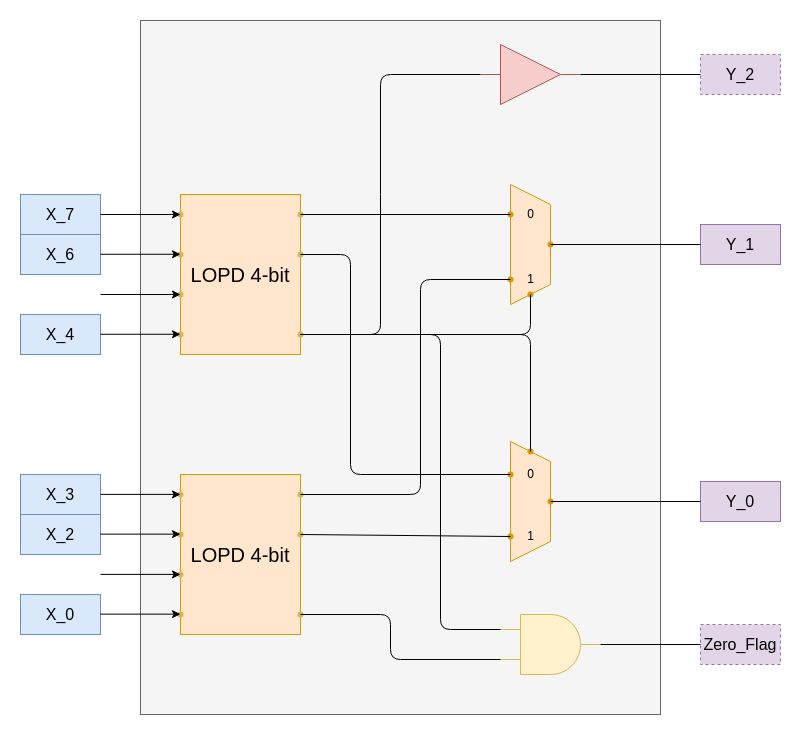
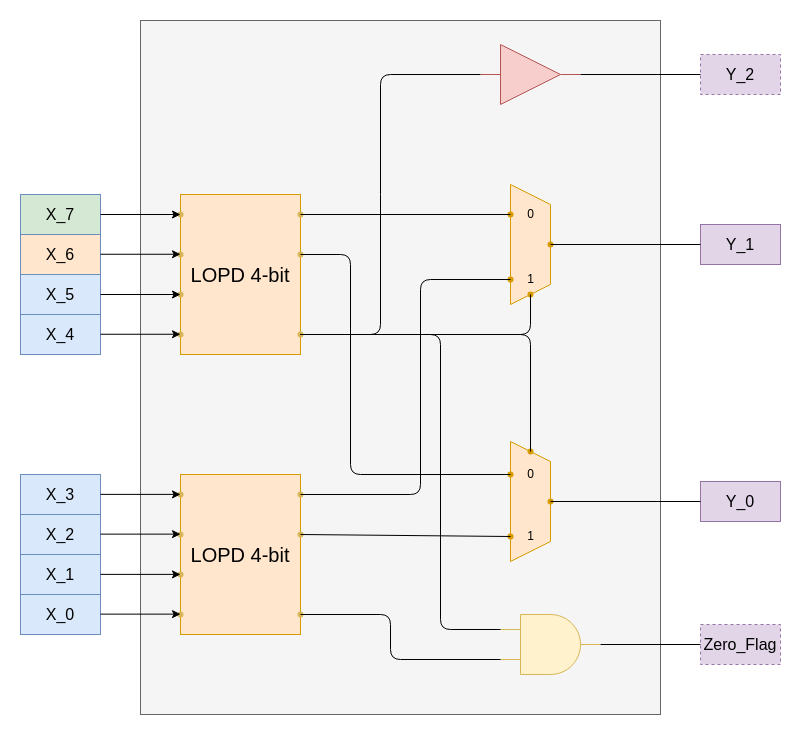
  <mxCell id="0" />
  <mxCell id="1" parent="0" />
  <mxCell id="2" value="" style="rounded=0;whiteSpace=wrap;html=1;fillColor=#f5f5f5;fontColor=#333333;strokeColor=#666666;" vertex="1" parent="1"><mxGeometry x="140" y="20" width="520" height="694" as="geometry" /></mxCell>
  <mxCell id="3" value="" style="group" vertex="1" connectable="0" parent="1"><mxGeometry y="194" width="290" height="160" as="geometry" x="20" /></mxCell>
  <mxCell id="4" value="" style="group" vertex="1" connectable="0" parent="3"><mxGeometry x="150" width="140" height="160" as="geometry" /></mxCell>
  <mxCell id="5" value="&lt;font style=&quot;font-size: 20px;&quot;&gt;LOPD 4-bit&lt;/font&gt;" style="whiteSpace=wrap;html=1;fillColor=#ffe6cc;strokeColor=#d79b00;" vertex="1" parent="4"><mxGeometry x="10" width="120" height="160" as="geometry" /></mxCell>
  <mxCell id="6" value="" style="shape=waypoint;sketch=0;size=6;pointerEvents=1;points=[];fillColor=#fff2cc;resizable=0;rotatable=0;perimeter=centerPerimeter;snapToPoint=1;strokeColor=#d6b656;" vertex="1" parent="4"><mxGeometry y="10" width="20" height="20" as="geometry" /></mxCell>
  <mxCell id="7" value="" style="shape=waypoint;sketch=0;size=6;pointerEvents=1;points=[];fillColor=#fff2cc;resizable=0;rotatable=0;perimeter=centerPerimeter;snapToPoint=1;strokeColor=#d6b656;" vertex="1" parent="4"><mxGeometry y="50" width="20" height="20" as="geometry" /></mxCell>
  <mxCell id="8" value="" style="shape=waypoint;sketch=0;size=6;pointerEvents=1;points=[];fillColor=#fff2cc;resizable=0;rotatable=0;perimeter=centerPerimeter;snapToPoint=1;strokeColor=#d6b656;" vertex="1" parent="4"><mxGeometry y="90" width="20" height="20" as="geometry" /></mxCell>
  <mxCell id="9" value="" style="shape=waypoint;sketch=0;size=6;pointerEvents=1;points=[];fillColor=#fff2cc;resizable=0;rotatable=0;perimeter=centerPerimeter;snapToPoint=1;strokeColor=#d6b656;" vertex="1" parent="4"><mxGeometry y="130" width="20" height="20" as="geometry" /></mxCell>
  <mxCell id="10" value="" style="shape=waypoint;sketch=0;size=6;pointerEvents=1;points=[];fillColor=#fff2cc;resizable=0;rotatable=0;perimeter=centerPerimeter;snapToPoint=1;strokeColor=#d6b656;" vertex="1" parent="4"><mxGeometry x="120" y="10" width="20" height="20" as="geometry" /></mxCell>
  <mxCell id="11" value="" style="shape=waypoint;sketch=0;size=6;pointerEvents=1;points=[];fillColor=#fff2cc;resizable=0;rotatable=0;perimeter=centerPerimeter;snapToPoint=1;strokeColor=#d6b656;" vertex="1" parent="4"><mxGeometry x="120" y="50" width="20" height="20" as="geometry" /></mxCell>
  <mxCell id="12" value="" style="shape=waypoint;sketch=0;size=6;pointerEvents=1;points=[];fillColor=#fff2cc;resizable=0;rotatable=0;perimeter=centerPerimeter;snapToPoint=1;strokeColor=#d6b656;" vertex="1" parent="4"><mxGeometry x="120" y="130" width="20" height="20" as="geometry" /></mxCell>
- <mxCell id="13" value="&lt;font style=&quot;font-size: 16px;&quot;&gt;X_7&lt;/font&gt;" style="whiteSpace=wrap;html=1;fillColor=#dae8fc;strokeColor=#6c8ebf;" vertex="1" parent="3"><mxGeometry width="80" height="40" as="geometry" /></mxCell>
- <mxCell id="14" value="&lt;font style=&quot;font-size: 16px;&quot;&gt;X_6&lt;/font&gt;" style="whiteSpace=wrap;html=1;fillColor=#dae8fc;strokeColor=#6c8ebf;" vertex="1" parent="3"><mxGeometry y="40" width="80" height="40" as="geometry" /></mxCell>
+ <mxCell id="13" value="&lt;font style=&quot;font-size: 16px;&quot;&gt;X_7&lt;/font&gt;" style="whiteSpace=wrap;html=1;fillColor=#d5e8d4;strokeColor=#6c8ebf;" vertex="1" parent="3"><mxGeometry width="80" height="40" as="geometry" /></mxCell>
+ <mxCell id="14" value="&lt;font style=&quot;font-size: 16px;&quot;&gt;X_6&lt;/font&gt;" style="whiteSpace=wrap;html=1;fillColor=#ffe6cc;strokeColor=#6c8ebf;" vertex="1" parent="3"><mxGeometry y="40" width="80" height="40" as="geometry" /></mxCell>
+ <mxCell id="15" value="&lt;font style=&quot;font-size: 16px;&quot;&gt;X_5&lt;/font&gt;" style="whiteSpace=wrap;html=1;fillColor=#dae8fc;strokeColor=#6c8ebf;" vertex="1" parent="3"><mxGeometry y="80" width="80" height="40" as="geometry" /></mxCell>
  <mxCell id="16" value="&lt;font style=&quot;font-size: 16px;&quot;&gt;X_4&lt;/font&gt;" style="whiteSpace=wrap;html=1;fillColor=#dae8fc;strokeColor=#6c8ebf;" vertex="1" parent="3"><mxGeometry y="120" width="80" height="40" as="geometry" /></mxCell>
  <mxCell id="17" value="" style="edgeStyle=none;orthogonalLoop=1;jettySize=auto;html=1;exitX=1;exitY=0.5;exitDx=0;exitDy=0;entryX=0.15;entryY=0.64;entryDx=0;entryDy=0;entryPerimeter=0;" edge="1" parent="3" source="13" target="6"><mxGeometry width="100" relative="1" as="geometry"><mxPoint x="70" y="-10" as="sourcePoint" /><mxPoint x="170" y="-10" as="targetPoint" /><Array as="points" /></mxGeometry></mxCell>
  <mxCell id="18" value="" style="edgeStyle=none;orthogonalLoop=1;jettySize=auto;html=1;exitX=1;exitY=0.5;exitDx=0;exitDy=0;entryX=0.15;entryY=0.64;entryDx=0;entryDy=0;entryPerimeter=0;" edge="1" parent="3"><mxGeometry width="100" relative="1" as="geometry"><mxPoint x="80" y="59.76" as="sourcePoint" /><mxPoint x="160" y="59.76" as="targetPoint" /><Array as="points" /></mxGeometry></mxCell>
  <mxCell id="19" value="" style="edgeStyle=none;orthogonalLoop=1;jettySize=auto;html=1;exitX=1;exitY=0.5;exitDx=0;exitDy=0;entryX=0.15;entryY=0.64;entryDx=0;entryDy=0;entryPerimeter=0;" edge="1" parent="3"><mxGeometry width="100" relative="1" as="geometry"><mxPoint x="80" y="100" as="sourcePoint" /><mxPoint x="160" y="100" as="targetPoint" /><Array as="points" /></mxGeometry></mxCell>
  <mxCell id="20" value="" style="edgeStyle=none;orthogonalLoop=1;jettySize=auto;html=1;exitX=1;exitY=0.5;exitDx=0;exitDy=0;entryX=0.15;entryY=0.64;entryDx=0;entryDy=0;entryPerimeter=0;" edge="1" parent="3"><mxGeometry width="100" relative="1" as="geometry"><mxPoint x="80" y="139.76" as="sourcePoint" /><mxPoint x="160" y="139.76" as="targetPoint" /><Array as="points" /></mxGeometry></mxCell>
  <mxCell id="21" value="" style="group" vertex="1" connectable="0" parent="1"><mxGeometry y="474" width="290" height="160" as="geometry" x="20" /></mxCell>
  <mxCell id="22" value="" style="group" vertex="1" connectable="0" parent="21"><mxGeometry x="150" width="140" height="160" as="geometry" /></mxCell>
  <mxCell id="23" value="&lt;font style=&quot;font-size: 20px;&quot;&gt;LOPD 4-bit&lt;/font&gt;" style="whiteSpace=wrap;html=1;fillColor=#ffe6cc;strokeColor=#d79b00;" vertex="1" parent="22"><mxGeometry x="10" width="120" height="160" as="geometry" /></mxCell>
  <mxCell id="24" value="" style="shape=waypoint;sketch=0;size=6;pointerEvents=1;points=[];fillColor=#fff2cc;resizable=0;rotatable=0;perimeter=centerPerimeter;snapToPoint=1;strokeColor=#d6b656;" vertex="1" parent="22"><mxGeometry y="10" width="20" height="20" as="geometry" /></mxCell>
  <mxCell id="25" value="" style="shape=waypoint;sketch=0;size=6;pointerEvents=1;points=[];fillColor=#fff2cc;resizable=0;rotatable=0;perimeter=centerPerimeter;snapToPoint=1;strokeColor=#d6b656;" vertex="1" parent="22"><mxGeometry y="50" width="20" height="20" as="geometry" /></mxCell>
  <mxCell id="26" value="" style="shape=waypoint;sketch=0;size=6;pointerEvents=1;points=[];fillColor=#fff2cc;resizable=0;rotatable=0;perimeter=centerPerimeter;snapToPoint=1;strokeColor=#d6b656;" vertex="1" parent="22"><mxGeometry y="90" width="20" height="20" as="geometry" /></mxCell>
  <mxCell id="27" value="" style="shape=waypoint;sketch=0;size=6;pointerEvents=1;points=[];fillColor=#fff2cc;resizable=0;rotatable=0;perimeter=centerPerimeter;snapToPoint=1;strokeColor=#d6b656;" vertex="1" parent="22"><mxGeometry y="130" width="20" height="20" as="geometry" /></mxCell>
  <mxCell id="28" value="" style="shape=waypoint;sketch=0;size=6;pointerEvents=1;points=[];fillColor=#fff2cc;resizable=0;rotatable=0;perimeter=centerPerimeter;snapToPoint=1;strokeColor=#d6b656;" vertex="1" parent="22"><mxGeometry x="120" y="10" width="20" height="20" as="geometry" /></mxCell>
  <mxCell id="29" value="" style="shape=waypoint;sketch=0;size=6;pointerEvents=1;points=[];fillColor=#fff2cc;resizable=0;rotatable=0;perimeter=centerPerimeter;snapToPoint=1;strokeColor=#d6b656;" vertex="1" parent="22"><mxGeometry x="120" y="50" width="20" height="20" as="geometry" /></mxCell>
  <mxCell id="30" value="" style="shape=waypoint;sketch=0;size=6;pointerEvents=1;points=[];fillColor=#fff2cc;resizable=0;rotatable=0;perimeter=centerPerimeter;snapToPoint=1;strokeColor=#d6b656;" vertex="1" parent="22"><mxGeometry x="120" y="130" width="20" height="20" as="geometry" /></mxCell>
  <mxCell id="31" value="&lt;font style=&quot;font-size: 16px;&quot;&gt;X_3&lt;/font&gt;" style="whiteSpace=wrap;html=1;fillColor=#dae8fc;strokeColor=#6c8ebf;" vertex="1" parent="21"><mxGeometry width="80" height="40" as="geometry" /></mxCell>
  <mxCell id="32" value="&lt;font style=&quot;font-size: 16px;&quot;&gt;X_2&lt;/font&gt;" style="whiteSpace=wrap;html=1;fillColor=#dae8fc;strokeColor=#6c8ebf;" vertex="1" parent="21"><mxGeometry y="40" width="80" height="40" as="geometry" /></mxCell>
+ <mxCell id="33" value="&lt;font style=&quot;font-size: 16px;&quot;&gt;X_1&lt;/font&gt;" style="whiteSpace=wrap;html=1;fillColor=#dae8fc;strokeColor=#6c8ebf;" vertex="1" parent="21"><mxGeometry y="80" width="80" height="40" as="geometry" /></mxCell>
  <mxCell id="34" value="&lt;font style=&quot;font-size: 16px;&quot;&gt;X_0&lt;/font&gt;" style="whiteSpace=wrap;html=1;fillColor=#dae8fc;strokeColor=#6c8ebf;" vertex="1" parent="21"><mxGeometry y="120" width="80" height="40" as="geometry" /></mxCell>
  <mxCell id="35" value="" style="edgeStyle=none;orthogonalLoop=1;jettySize=auto;html=1;exitX=1;exitY=0.5;exitDx=0;exitDy=0;entryX=0.15;entryY=0.64;entryDx=0;entryDy=0;entryPerimeter=0;" edge="1" parent="21"><mxGeometry width="100" relative="1" as="geometry"><mxPoint x="80" y="139.64" as="sourcePoint" /><mxPoint x="160" y="139.64" as="targetPoint" /><Array as="points" /></mxGeometry></mxCell>
  <mxCell id="36" value="" style="edgeStyle=none;orthogonalLoop=1;jettySize=auto;html=1;exitX=1;exitY=0.5;exitDx=0;exitDy=0;entryX=0.15;entryY=0.64;entryDx=0;entryDy=0;entryPerimeter=0;" edge="1" parent="21"><mxGeometry width="100" relative="1" as="geometry"><mxPoint x="80" y="99.88" as="sourcePoint" /><mxPoint x="160" y="99.88" as="targetPoint" /><Array as="points" /></mxGeometry></mxCell>
  <mxCell id="37" value="" style="edgeStyle=none;orthogonalLoop=1;jettySize=auto;html=1;exitX=1;exitY=0.5;exitDx=0;exitDy=0;entryX=0.15;entryY=0.64;entryDx=0;entryDy=0;entryPerimeter=0;" edge="1" parent="21"><mxGeometry width="100" relative="1" as="geometry"><mxPoint x="80" y="59.64" as="sourcePoint" /><mxPoint x="160" y="59.64" as="targetPoint" /><Array as="points" /></mxGeometry></mxCell>
  <mxCell id="38" value="" style="edgeStyle=none;orthogonalLoop=1;jettySize=auto;html=1;exitX=1;exitY=0.5;exitDx=0;exitDy=0;entryX=0.15;entryY=0.64;entryDx=0;entryDy=0;entryPerimeter=0;" edge="1" parent="21"><mxGeometry width="100" relative="1" as="geometry"><mxPoint x="80" y="19.88" as="sourcePoint" /><mxPoint x="160" y="19.88" as="targetPoint" /><Array as="points" /></mxGeometry></mxCell>
  <mxCell id="39" value="" style="verticalLabelPosition=bottom;shadow=0;dashed=0;align=center;html=1;verticalAlign=top;shape=mxgraph.electrical.logic_gates.logic_gate;operation=and;fillColor=#fff2cc;strokeColor=#d6b656;" vertex="1" parent="1"><mxGeometry x="500" y="614" width="100" height="60" as="geometry" /></mxCell>
  <mxCell id="40" value="" style="group" vertex="1" connectable="0" parent="1"><mxGeometry x="500" y="184" width="60" height="120" as="geometry" /></mxCell>
  <mxCell id="41" value="" style="shape=trapezoid;perimeter=trapezoidPerimeter;whiteSpace=wrap;html=1;fixedSize=1;rotation=90;fillColor=#ffe6cc;strokeColor=#d79b00;" vertex="1" parent="40"><mxGeometry x="-30" y="40" width="120" height="40" as="geometry" /></mxCell>
  <mxCell id="42" value="" style="shape=waypoint;sketch=0;size=6;pointerEvents=1;points=[];fillColor=#ffe6cc;resizable=0;rotatable=0;perimeter=centerPerimeter;snapToPoint=1;strokeColor=#d79b00;" vertex="1" parent="40"><mxGeometry y="20" width="20" height="20" as="geometry" /></mxCell>
  <mxCell id="43" value="0" style="text;html=1;align=center;verticalAlign=middle;resizable=0;points=[];autosize=1;strokeColor=none;fillColor=none;" vertex="1" parent="40"><mxGeometry x="15" y="15" width="30" height="30" as="geometry" /></mxCell>
  <mxCell id="44" value="1" style="text;html=1;align=center;verticalAlign=middle;resizable=0;points=[];autosize=1;strokeColor=none;fillColor=none;" vertex="1" parent="40"><mxGeometry x="15" y="80" width="30" height="30" as="geometry" /></mxCell>
  <mxCell id="45" value="" style="shape=waypoint;sketch=0;size=6;pointerEvents=1;points=[];fillColor=#ffe6cc;resizable=0;rotatable=0;perimeter=centerPerimeter;snapToPoint=1;strokeColor=#d79b00;" vertex="1" parent="40"><mxGeometry y="85" width="20" height="20" as="geometry" /></mxCell>
  <mxCell id="46" value="" style="shape=waypoint;sketch=0;size=6;pointerEvents=1;points=[];fillColor=#ffe6cc;resizable=0;rotatable=0;perimeter=centerPerimeter;snapToPoint=1;strokeColor=#d79b00;" vertex="1" parent="40"><mxGeometry x="40" y="50" width="20" height="20" as="geometry" /></mxCell>
  <mxCell id="47" value="" style="shape=waypoint;sketch=0;size=6;pointerEvents=1;points=[];fillColor=#ffe6cc;resizable=0;rotatable=0;perimeter=centerPerimeter;snapToPoint=1;strokeColor=#d79b00;" vertex="1" parent="40"><mxGeometry x="20" y="100" width="20" height="20" as="geometry" /></mxCell>
  <mxCell id="48" value="" style="group" vertex="1" connectable="0" parent="1"><mxGeometry x="500" y="441" width="60" height="120" as="geometry" /></mxCell>
  <mxCell id="49" value="" style="shape=trapezoid;perimeter=trapezoidPerimeter;whiteSpace=wrap;html=1;fixedSize=1;rotation=90;fillColor=#ffe6cc;strokeColor=#d79b00;" vertex="1" parent="48"><mxGeometry x="-30" y="40" width="120" height="40" as="geometry" /></mxCell>
  <mxCell id="50" value="" style="shape=waypoint;sketch=0;size=6;pointerEvents=1;points=[];fillColor=#ffe6cc;resizable=0;rotatable=0;perimeter=centerPerimeter;snapToPoint=1;strokeColor=#d79b00;" vertex="1" parent="48"><mxGeometry y="23" width="20" height="20" as="geometry" /></mxCell>
  <mxCell id="51" value="0" style="text;html=1;align=center;verticalAlign=middle;resizable=0;points=[];autosize=1;strokeColor=none;fillColor=none;" vertex="1" parent="48"><mxGeometry x="15" y="18" width="30" height="30" as="geometry" /></mxCell>
  <mxCell id="52" value="1" style="text;html=1;align=center;verticalAlign=middle;resizable=0;points=[];autosize=1;strokeColor=none;fillColor=none;" vertex="1" parent="48"><mxGeometry x="15" y="80" width="30" height="30" as="geometry" /></mxCell>
  <mxCell id="53" value="" style="shape=waypoint;sketch=0;size=6;pointerEvents=1;points=[];fillColor=#ffe6cc;resizable=0;rotatable=0;perimeter=centerPerimeter;snapToPoint=1;strokeColor=#d79b00;" vertex="1" parent="48"><mxGeometry y="85" width="20" height="20" as="geometry" /></mxCell>
  <mxCell id="54" value="" style="shape=waypoint;sketch=0;size=6;pointerEvents=1;points=[];fillColor=#ffe6cc;resizable=0;rotatable=0;perimeter=centerPerimeter;snapToPoint=1;strokeColor=#d79b00;" vertex="1" parent="48"><mxGeometry x="40" y="50" width="20" height="20" as="geometry" /></mxCell>
  <mxCell id="55" value="" style="shape=waypoint;sketch=0;size=6;pointerEvents=1;points=[];fillColor=#ffe6cc;resizable=0;rotatable=0;perimeter=centerPerimeter;snapToPoint=1;strokeColor=#d79b00;" vertex="1" parent="48"><mxGeometry x="20" width="20" height="20" as="geometry" /></mxCell>
  <mxCell id="56" value="" style="verticalLabelPosition=bottom;shadow=0;dashed=0;align=center;html=1;verticalAlign=top;shape=mxgraph.electrical.logic_gates.buffer2;fillColor=#f8cecc;strokeColor=#b85450;" vertex="1" parent="1"><mxGeometry x="480" y="44" width="100" height="60" as="geometry" /></mxCell>
  <mxCell id="57" value="" style="endArrow=none;html=1;exitX=0.667;exitY=0.792;exitDx=0;exitDy=0;exitPerimeter=0;entryX=0;entryY=0.5;entryDx=0;entryDy=0;" edge="1" parent="1" source="12" target="56"><mxGeometry width="50" height="50" relative="1" as="geometry"><mxPoint x="560" y="474" as="sourcePoint" /><mxPoint x="610" y="424" as="targetPoint" /><Array as="points"><mxPoint x="380" y="334" /><mxPoint x="380" y="204" /><mxPoint x="380" y="74" /></Array></mxGeometry></mxCell>
  <mxCell id="58" value="" style="endArrow=none;html=1;exitX=0.542;exitY=0.917;exitDx=0;exitDy=0;exitPerimeter=0;entryX=0.333;entryY=0.75;entryDx=0;entryDy=0;entryPerimeter=0;" edge="1" parent="1" source="10" target="42"><mxGeometry width="50" height="50" relative="1" as="geometry"><mxPoint x="500" y="334" as="sourcePoint" /><mxPoint x="550" y="284" as="targetPoint" /></mxGeometry></mxCell>
  <mxCell id="59" value="" style="endArrow=none;html=1;entryX=0.458;entryY=0.792;entryDx=0;entryDy=0;entryPerimeter=0;" edge="1" parent="1" source="12" target="47"><mxGeometry width="50" height="50" relative="1" as="geometry"><mxPoint x="310" y="224" as="sourcePoint" /><mxPoint x="520" y="224" as="targetPoint" /><Array as="points"><mxPoint x="530" y="334" /></Array></mxGeometry></mxCell>
  <mxCell id="60" value="" style="endArrow=none;html=1;exitX=1;exitY=0.75;exitDx=0;exitDy=0;exitPerimeter=0;entryX=0.25;entryY=0.75;entryDx=0;entryDy=0;entryPerimeter=0;" edge="1" parent="1" source="28" target="45"><mxGeometry width="50" height="50" relative="1" as="geometry"><mxPoint x="290" y="374" as="sourcePoint" /><mxPoint x="500" y="374" as="targetPoint" /><Array as="points"><mxPoint x="420" y="494" /><mxPoint x="420" y="279" /></Array></mxGeometry></mxCell>
  <mxCell id="61" value="" style="endArrow=none;html=1;entryX=0.507;entryY=0.236;entryDx=0;entryDy=0;entryPerimeter=0;exitX=0.888;exitY=0.712;exitDx=0;exitDy=0;exitPerimeter=0;" edge="1" parent="1" source="12" target="55"><mxGeometry width="50" height="50" relative="1" as="geometry"><mxPoint x="310" y="344" as="sourcePoint" /><mxPoint x="540" y="304" as="targetPoint" /><Array as="points"><mxPoint x="530" y="334" /></Array></mxGeometry></mxCell>
  <mxCell id="62" value="" style="endArrow=none;html=1;exitX=0.864;exitY=0.379;exitDx=0;exitDy=0;exitPerimeter=0;entryX=0.174;entryY=0.462;entryDx=0;entryDy=0;entryPerimeter=0;" edge="1" parent="1" source="29" target="53"><mxGeometry width="50" height="50" relative="1" as="geometry"><mxPoint x="460" y="494" as="sourcePoint" /><mxPoint x="510" y="444" as="targetPoint" /></mxGeometry></mxCell>
  <mxCell id="63" value="" style="endArrow=none;html=1;exitX=0.912;exitY=0.569;exitDx=0;exitDy=0;exitPerimeter=0;entryX=0.102;entryY=0.338;entryDx=0;entryDy=0;entryPerimeter=0;" edge="1" parent="1" source="11" target="50"><mxGeometry width="50" height="50" relative="1" as="geometry"><mxPoint x="390" y="404" as="sourcePoint" /><mxPoint x="440" y="354" as="targetPoint" /><Array as="points"><mxPoint x="350" y="254" /><mxPoint x="350" y="474" /></Array></mxGeometry></mxCell>
  <mxCell id="64" value="" style="endArrow=none;html=1;exitX=0.364;exitY=0.664;exitDx=0;exitDy=0;exitPerimeter=0;entryX=0;entryY=0.25;entryDx=0;entryDy=0;entryPerimeter=0;" edge="1" parent="1" source="12" target="39"><mxGeometry width="50" height="50" relative="1" as="geometry"><mxPoint x="310" y="344" as="sourcePoint" /><mxPoint x="440" y="604" as="targetPoint" /><Array as="points"><mxPoint x="440" y="334" /><mxPoint x="440" y="629" /></Array></mxGeometry></mxCell>
  <mxCell id="65" value="" style="endArrow=none;html=1;exitX=1.174;exitY=0.45;exitDx=0;exitDy=0;exitPerimeter=0;entryX=0;entryY=0.75;entryDx=0;entryDy=0;entryPerimeter=0;" edge="1" parent="1" source="30" target="39"><mxGeometry width="50" height="50" relative="1" as="geometry"><mxPoint x="390" y="574" as="sourcePoint" /><mxPoint x="440" y="524" as="targetPoint" /><Array as="points"><mxPoint x="390" y="614" /><mxPoint x="390" y="659" /></Array></mxGeometry></mxCell>
  <mxCell id="66" value="&lt;font style=&quot;font-size: 16px;&quot;&gt;Y_2&lt;/font&gt;" style="whiteSpace=wrap;html=1;fillColor=#e1d5e7;strokeColor=#9673a6;dashed=1;" vertex="1" parent="1"><mxGeometry x="700" y="54" width="80" height="40" as="geometry" /></mxCell>
  <mxCell id="67" value="" style="endArrow=none;html=1;exitX=1;exitY=0.5;exitDx=0;exitDy=0;entryX=0;entryY=0.5;entryDx=0;entryDy=0;" edge="1" parent="1" source="56" target="66"><mxGeometry width="50" height="50" relative="1" as="geometry"><mxPoint x="690" y="314" as="sourcePoint" /><mxPoint x="740" y="264" as="targetPoint" /></mxGeometry></mxCell>
  <mxCell id="68" value="&lt;font style=&quot;font-size: 16px;&quot;&gt;Y_1&lt;/font&gt;" style="whiteSpace=wrap;html=1;fillColor=#e1d5e7;strokeColor=#9673a6;" vertex="1" parent="1"><mxGeometry x="700" y="224" width="80" height="40" as="geometry" /></mxCell>
  <mxCell id="69" value="" style="endArrow=none;html=1;exitX=0.75;exitY=0.542;exitDx=0;exitDy=0;entryX=0;entryY=0.5;entryDx=0;entryDy=0;exitPerimeter=0;" edge="1" parent="1" source="46" target="68"><mxGeometry width="50" height="50" relative="1" as="geometry"><mxPoint x="590" y="84" as="sourcePoint" /><mxPoint x="710" y="84" as="targetPoint" /></mxGeometry></mxCell>
  <mxCell id="70" value="&lt;font style=&quot;font-size: 16px;&quot;&gt;Y_0&lt;/font&gt;" style="whiteSpace=wrap;html=1;fillColor=#e1d5e7;strokeColor=#9673a6;" vertex="1" parent="1"><mxGeometry x="700" y="481" width="80" height="40" as="geometry" /></mxCell>
  <mxCell id="71" value="" style="endArrow=none;html=1;exitX=0.667;exitY=0.775;exitDx=0;exitDy=0;entryX=0;entryY=0.5;entryDx=0;entryDy=0;exitPerimeter=0;" edge="1" parent="1" source="54" target="70"><mxGeometry width="50" height="50" relative="1" as="geometry"><mxPoint x="560" y="254" as="sourcePoint" /><mxPoint x="710" y="254" as="targetPoint" /></mxGeometry></mxCell>
  <mxCell id="72" value="&lt;font style=&quot;font-size: 16px;&quot;&gt;Zero_Flag&lt;/font&gt;" style="whiteSpace=wrap;html=1;fillColor=#e1d5e7;strokeColor=#9673a6;dashed=1;" vertex="1" parent="1"><mxGeometry x="700" y="624" width="80" height="40" as="geometry" /></mxCell>
  <mxCell id="73" value="" style="endArrow=none;html=1;exitX=1;exitY=0.5;exitDx=0;exitDy=0;entryX=0;entryY=0.5;entryDx=0;entryDy=0;exitPerimeter=0;" edge="1" parent="1" source="39" target="72"><mxGeometry width="50" height="50" relative="1" as="geometry"><mxPoint x="560" y="511" as="sourcePoint" /><mxPoint x="710" y="511" as="targetPoint" /></mxGeometry></mxCell>
